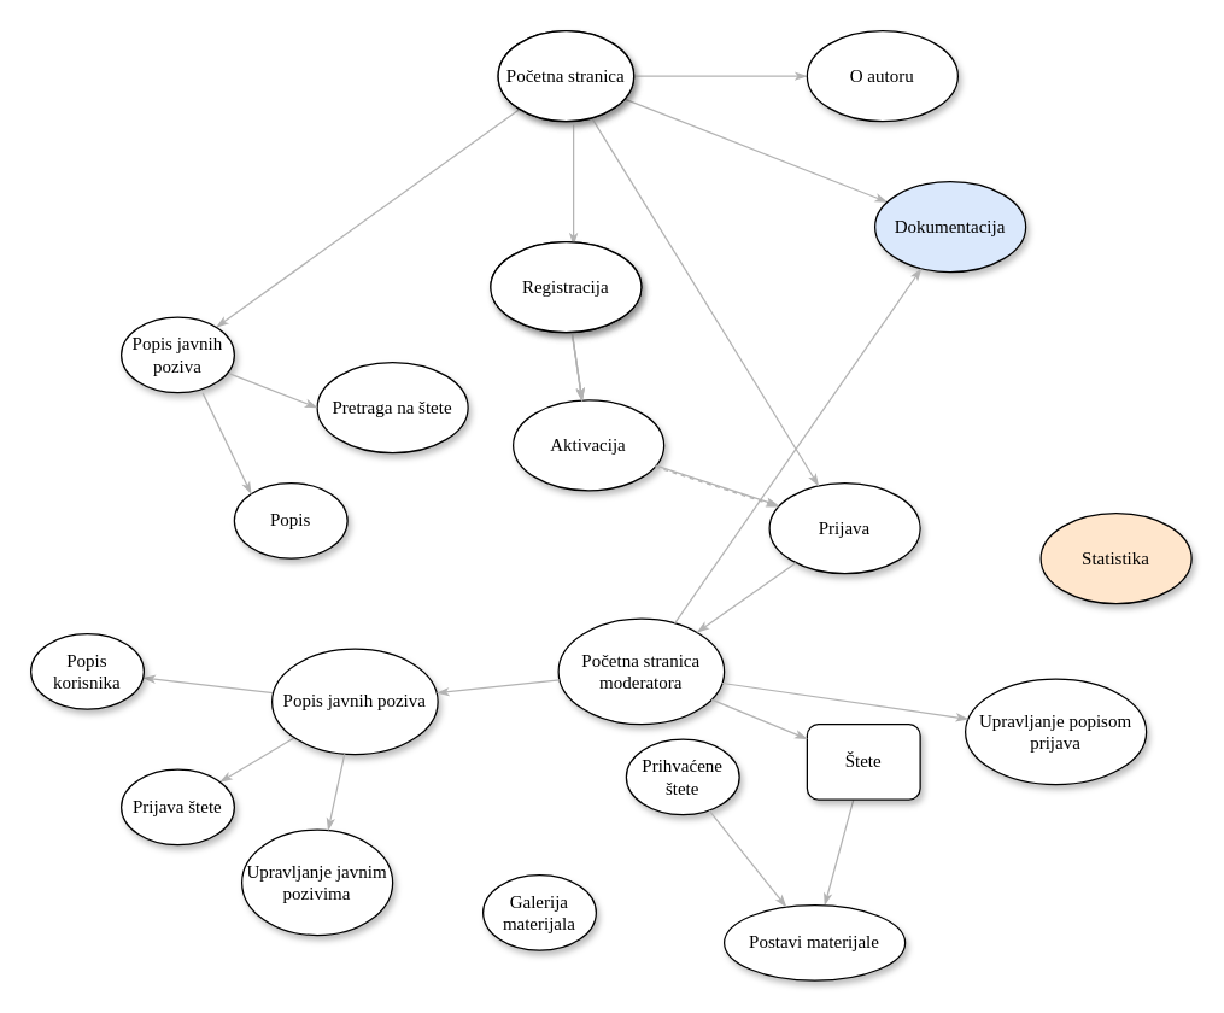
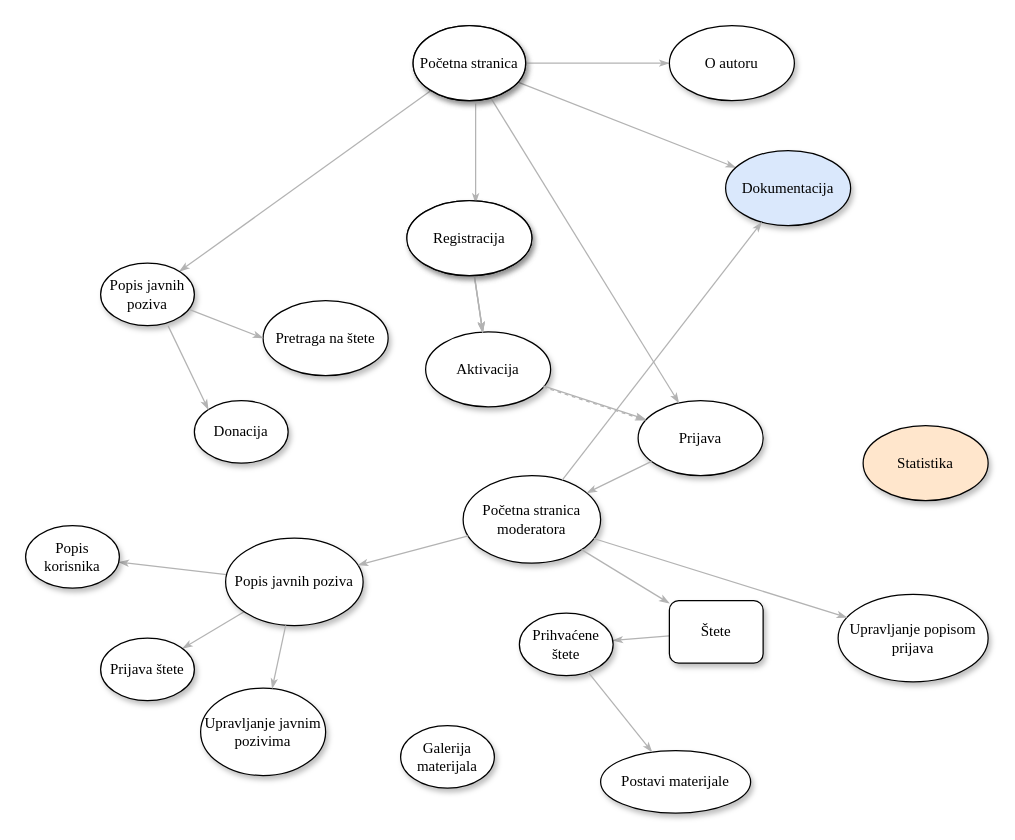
  <mxCell id="0" />
  <mxCell id="1" parent="0" />
  <mxCell id="2" value="" style="edgeStyle=none;rounded=1;html=1;labelBackgroundColor=none;startArrow=none;startFill=0;startSize=5;endArrow=classicThin;endFill=1;endSize=5;jettySize=auto;orthogonalLoop=1;strokeColor=#B3B3B3;strokeWidth=1;fontFamily=Verdana;fontSize=12" edge="1" parent="1" source="33" target="8"><mxGeometry relative="1" as="geometry"><mxPoint x="327.01" y="146.08" as="sourcePoint" /></mxGeometry></mxCell>
- <mxCell id="3" value="" style="edgeStyle=none;rounded=1;html=1;labelBackgroundColor=none;startArrow=none;startFill=0;startSize=5;endArrow=classicThin;endFill=1;endSize=5;jettySize=auto;orthogonalLoop=1;strokeColor=#B3B3B3;strokeWidth=1;fontFamily=Verdana;fontSize=12;" edge="1" parent="1" source="4" target="6"><mxGeometry relative="1" as="geometry"><mxPoint x="380.607" y="259.732" as="sourcePoint" /></mxGeometry></mxCell>
+ <mxCell id="3" value="" style="edgeStyle=none;rounded=1;html=1;labelBackgroundColor=none;startArrow=none;startFill=0;startSize=5;endArrow=classicThin;endFill=1;endSize=5;jettySize=auto;orthogonalLoop=1;strokeColor=#B3B3B3;strokeWidth=1;fontFamily=Verdana;fontSize=12;" edge="1" parent="1" source="4" target="5"><mxGeometry relative="1" as="geometry"><mxPoint x="380.607" y="259.732" as="sourcePoint" /></mxGeometry></mxCell>
  <mxCell id="4" value="&lt;span&gt;Štete&lt;/span&gt;" style="whiteSpace=wrap;html=1;shadow=1;comic=0;labelBackgroundColor=none;strokeWidth=1;fontFamily=Verdana;fontSize=12;align=center;rounded=1;" vertex="1" parent="1"><mxGeometry x="535" y="480" width="75" height="50" as="geometry" /></mxCell>
  <mxCell id="5" value="&lt;span&gt;Prihvaćene štete&lt;/span&gt;" style="ellipse;whiteSpace=wrap;html=1;rounded=0;shadow=1;comic=0;labelBackgroundColor=none;strokeWidth=1;fontFamily=Verdana;fontSize=12;align=center;" vertex="1" parent="1"><mxGeometry x="415" y="490" width="75" height="50" as="geometry" /></mxCell>
  <mxCell id="6" value="Postavi materijale" style="ellipse;whiteSpace=wrap;html=1;rounded=0;shadow=1;comic=0;labelBackgroundColor=none;strokeWidth=1;fontFamily=Verdana;fontSize=12;align=center;" vertex="1" parent="1"><mxGeometry x="480" y="600" width="120" height="50" as="geometry" /></mxCell>
  <mxCell id="7" value="" style="edgeStyle=none;rounded=1;html=1;labelBackgroundColor=none;startArrow=none;startFill=0;startSize=5;endArrow=classicThin;endFill=1;endSize=5;jettySize=auto;orthogonalLoop=1;strokeColor=#B3B3B3;strokeWidth=1;fontFamily=Verdana;fontSize=12" edge="1" parent="1" source="38" target="11"><mxGeometry relative="1" as="geometry"><mxPoint x="117.5" y="340" as="targetPoint" /></mxGeometry></mxCell>
  <mxCell id="8" value="Popis javnih poziva" style="ellipse;whiteSpace=wrap;html=1;rounded=0;shadow=1;comic=0;labelBackgroundColor=none;strokeWidth=1;fontFamily=Verdana;fontSize=12;align=center;" vertex="1" parent="1"><mxGeometry x="80" y="210" width="75" height="50" as="geometry" /></mxCell>
  <mxCell id="9" value="" style="edgeStyle=none;rounded=1;html=1;labelBackgroundColor=none;startArrow=none;startFill=0;startSize=5;endArrow=classicThin;endFill=1;endSize=5;jettySize=auto;orthogonalLoop=1;strokeColor=#B3B3B3;strokeWidth=1;fontFamily=Verdana;fontSize=12;" edge="1" parent="1" source="38" target="10"><mxGeometry relative="1" as="geometry" /></mxCell>
  <mxCell id="10" value="&lt;span&gt;Popis korisnika&lt;/span&gt;" style="ellipse;whiteSpace=wrap;html=1;rounded=0;shadow=1;comic=0;labelBackgroundColor=none;strokeWidth=1;fontFamily=Verdana;fontSize=12;align=center;" vertex="1" parent="1"><mxGeometry x="20" y="420" width="75" height="50" as="geometry" /></mxCell>
  <mxCell id="11" value="&lt;span&gt;Prijava štete&lt;/span&gt;" style="ellipse;whiteSpace=wrap;html=1;rounded=0;shadow=1;comic=0;labelBackgroundColor=none;strokeWidth=1;fontFamily=Verdana;fontSize=12;align=center;" vertex="1" parent="1"><mxGeometry x="80" y="510" width="75" height="50" as="geometry" /></mxCell>
- <mxCell id="12" value="&lt;span&gt;Popis&lt;/span&gt;" style="ellipse;whiteSpace=wrap;html=1;rounded=0;shadow=1;comic=0;labelBackgroundColor=none;strokeWidth=1;fontFamily=Verdana;fontSize=12;align=center;" vertex="1" parent="1"><mxGeometry x="155" y="320" width="75" height="50" as="geometry" /></mxCell>
+ <mxCell id="12" value="&lt;span&gt;Donacija&lt;/span&gt;" style="ellipse;whiteSpace=wrap;html=1;rounded=0;shadow=1;comic=0;labelBackgroundColor=none;strokeWidth=1;fontFamily=Verdana;fontSize=12;align=center;" vertex="1" parent="1"><mxGeometry x="155" y="320" width="75" height="50" as="geometry" /></mxCell>
  <mxCell id="13" value="" style="edgeStyle=none;rounded=1;html=1;labelBackgroundColor=none;startArrow=none;startFill=0;startSize=5;endArrow=classicThin;endFill=1;endSize=5;jettySize=auto;orthogonalLoop=1;strokeColor=#B3B3B3;strokeWidth=1;fontFamily=Verdana;fontSize=12;exitX=0.72;exitY=1.004;exitDx=0;exitDy=0;entryX=0;entryY=0;entryDx=0;entryDy=0;exitPerimeter=0;" edge="1" parent="1" source="8" target="12"><mxGeometry relative="1" as="geometry"><mxPoint x="154.31" y="265" as="sourcePoint" /><mxPoint x="154.31" y="345" as="targetPoint" /></mxGeometry></mxCell>
  <mxCell id="14" value="&lt;span&gt;Pretraga na štete&lt;/span&gt;" style="ellipse;whiteSpace=wrap;html=1;rounded=0;shadow=1;comic=0;labelBackgroundColor=none;strokeWidth=1;fontFamily=Verdana;fontSize=12;align=center;" vertex="1" parent="1"><mxGeometry x="210" y="240" width="100" height="60" as="geometry" /></mxCell>
  <mxCell id="15" value="" style="edgeStyle=none;rounded=1;html=1;labelBackgroundColor=none;startArrow=none;startFill=0;startSize=5;endArrow=classicThin;endFill=1;endSize=5;jettySize=auto;orthogonalLoop=1;strokeColor=#B3B3B3;strokeWidth=1;fontFamily=Verdana;fontSize=12;exitX=0.95;exitY=0.745;exitDx=0;exitDy=0;entryX=0;entryY=0.5;entryDx=0;entryDy=0;exitPerimeter=0;" edge="1" parent="1" source="8" target="14"><mxGeometry relative="1" as="geometry"><mxPoint x="160" y="252.88" as="sourcePoint" /><mxPoint x="191.983" y="300.002" as="targetPoint" /></mxGeometry></mxCell>
  <mxCell id="16" value="" style="edgeStyle=none;rounded=1;html=1;labelBackgroundColor=none;startArrow=none;startFill=0;startSize=5;endArrow=classicThin;endFill=1;endSize=5;jettySize=auto;orthogonalLoop=1;strokeColor=#B3B3B3;strokeWidth=1;fontFamily=Verdana;fontSize=12;" edge="1" parent="1" source="5" target="6"><mxGeometry relative="1" as="geometry"><mxPoint x="416.038" y="269.598" as="sourcePoint" /><mxPoint x="458" y="441" as="targetPoint" /><Array as="points" /></mxGeometry></mxCell>
  <mxCell id="17" value="Galerija materijala" style="ellipse;whiteSpace=wrap;html=1;rounded=0;shadow=1;comic=0;labelBackgroundColor=none;strokeWidth=1;fontFamily=Verdana;fontSize=12;align=center;" vertex="1" parent="1"><mxGeometry x="320" y="580" width="75" height="50" as="geometry" /></mxCell>
  <mxCell id="18" value="" style="edgeStyle=none;rounded=1;html=1;labelBackgroundColor=none;startArrow=none;startFill=0;startSize=5;endArrow=classicThin;endFill=1;endSize=5;jettySize=auto;orthogonalLoop=1;strokeColor=#B3B3B3;strokeWidth=1;fontFamily=Verdana;fontSize=12" edge="1" parent="1" source="19" target="20"><mxGeometry relative="1" as="geometry" /></mxCell>
  <mxCell id="19" value="Početna stranica" style="ellipse;whiteSpace=wrap;html=1;rounded=0;shadow=1;comic=0;labelBackgroundColor=none;strokeWidth=1;fontFamily=Verdana;fontSize=12;align=center;" vertex="1" parent="1"><mxGeometry x="330" width="90" height="60" as="geometry" y="20" /></mxCell>
  <mxCell id="20" value="&lt;span&gt;Dokumentacija&lt;/span&gt;" style="ellipse;whiteSpace=wrap;html=1;rounded=0;shadow=1;comic=0;labelBackgroundColor=none;strokeWidth=1;fontFamily=Verdana;fontSize=12;align=center;fillColor=#dae8fc;" vertex="1" parent="1"><mxGeometry x="580" y="120" width="100" height="60" as="geometry" /></mxCell>
  <mxCell id="21" value="" style="edgeStyle=none;rounded=1;html=1;labelBackgroundColor=none;startArrow=none;startFill=0;startSize=5;endArrow=classicThin;endFill=1;endSize=5;jettySize=auto;orthogonalLoop=1;strokeColor=#B3B3B3;strokeWidth=1;fontFamily=Verdana;fontSize=12" edge="1" parent="1" source="19" target="22"><mxGeometry relative="1" as="geometry"><mxPoint x="440.002" y="-34.806" as="sourcePoint" /></mxGeometry></mxCell>
  <mxCell id="22" value="&lt;span&gt;O autoru&lt;br&gt;&lt;/span&gt;" style="ellipse;whiteSpace=wrap;html=1;rounded=0;shadow=1;comic=0;labelBackgroundColor=none;strokeWidth=1;fontFamily=Verdana;fontSize=12;align=center;" vertex="1" parent="1"><mxGeometry x="535" width="100" height="60" as="geometry" y="20" /></mxCell>
  <mxCell id="23" value="&lt;span&gt;Prijava&lt;/span&gt;" style="ellipse;whiteSpace=wrap;html=1;rounded=0;shadow=1;comic=0;labelBackgroundColor=none;strokeWidth=1;fontFamily=Verdana;fontSize=12;align=center;" vertex="1" parent="1"><mxGeometry x="510" y="320" width="100" height="60" as="geometry" /></mxCell>
  <mxCell id="24" value="" style="edgeStyle=none;rounded=1;html=1;labelBackgroundColor=none;startArrow=none;startFill=0;startSize=5;endArrow=classicThin;endFill=1;endSize=5;jettySize=auto;orthogonalLoop=1;strokeColor=#B3B3B3;strokeWidth=1;fontFamily=Verdana;fontSize=12" edge="1" parent="1" source="19" target="23"><mxGeometry relative="1" as="geometry"><mxPoint x="380" y="91.549" as="sourcePoint" /><mxPoint x="554.297" y="159.997" as="targetPoint" /></mxGeometry></mxCell>
  <mxCell id="25" value="&lt;span&gt;Registracija&lt;/span&gt;" style="ellipse;whiteSpace=wrap;html=1;rounded=0;shadow=1;comic=0;labelBackgroundColor=none;strokeWidth=1;fontFamily=Verdana;fontSize=12;align=center;" vertex="1" parent="1"><mxGeometry x="325" y="160" width="100" height="60" as="geometry" /></mxCell>
  <mxCell id="26" value="Aktivacija" style="ellipse;whiteSpace=wrap;html=1;rounded=0;shadow=1;comic=0;labelBackgroundColor=none;strokeWidth=1;fontFamily=Verdana;fontSize=12;align=center;" vertex="1" parent="1"><mxGeometry x="340" y="265" width="100" height="60" as="geometry" /></mxCell>
  <mxCell id="27" value="" style="edgeStyle=none;rounded=1;html=1;labelBackgroundColor=none;startArrow=none;startFill=0;startSize=5;endArrow=classicThin;endFill=1;endSize=5;jettySize=auto;orthogonalLoop=1;strokeColor=#B3B3B3;strokeWidth=1;fontFamily=Verdana;fontSize=12" edge="1" parent="1" source="25" target="26"><mxGeometry relative="1" as="geometry"><mxPoint x="580" y="275" as="sourcePoint" /><mxPoint x="580" y="405" as="targetPoint" /></mxGeometry></mxCell>
  <mxCell id="28" value="" style="edgeStyle=none;rounded=1;html=1;labelBackgroundColor=none;startArrow=none;startFill=0;startSize=5;endArrow=classicThin;endFill=1;endSize=5;jettySize=auto;orthogonalLoop=1;strokeColor=#B3B3B3;strokeWidth=1;fontFamily=Verdana;fontSize=12;dashed=1;" edge="1" parent="1" source="26" target="23"><mxGeometry relative="1" as="geometry"><mxPoint x="400.651" y="278.492" as="sourcePoint" /><mxPoint x="424.331" y="321.511" as="targetPoint" /></mxGeometry></mxCell>
  <mxCell id="29" value="" style="edgeStyle=none;rounded=1;html=1;labelBackgroundColor=none;startArrow=none;startFill=0;startSize=5;endArrow=classicThin;endFill=1;endSize=5;jettySize=auto;orthogonalLoop=1;strokeColor=#B3B3B3;strokeWidth=1;fontFamily=Verdana;fontSize=12" edge="1" parent="1"><mxGeometry relative="1" as="geometry"><mxPoint x="380" y="82.25" as="sourcePoint" /><mxPoint x="380" y="162.25" as="targetPoint" /></mxGeometry></mxCell>
  <mxCell id="30" value="" style="edgeStyle=none;rounded=1;html=1;labelBackgroundColor=none;startArrow=none;startFill=0;startSize=5;endArrow=classicThin;endFill=1;endSize=5;jettySize=auto;orthogonalLoop=1;strokeColor=#B3B3B3;strokeWidth=1;fontFamily=Verdana;fontSize=12" edge="1" parent="1"><mxGeometry relative="1" as="geometry"><mxPoint x="378.987" y="220.794" as="sourcePoint" /><mxPoint x="385.73" y="266" as="targetPoint" /></mxGeometry></mxCell>
  <mxCell id="31" value="" style="edgeStyle=none;rounded=1;html=1;labelBackgroundColor=none;startArrow=none;startFill=0;startSize=5;endArrow=classicThin;endFill=1;endSize=5;jettySize=auto;orthogonalLoop=1;strokeColor=#B3B3B3;strokeWidth=1;fontFamily=Verdana;fontSize=12" edge="1" parent="1"><mxGeometry relative="1" as="geometry"><mxPoint x="378.987" y="219.904" as="sourcePoint" /><mxPoint x="385.73" y="265.11" as="targetPoint" /></mxGeometry></mxCell>
  <mxCell id="32" value="" style="edgeStyle=none;rounded=1;html=1;labelBackgroundColor=none;startArrow=none;startFill=0;startSize=5;endArrow=classicThin;endFill=1;endSize=5;jettySize=auto;orthogonalLoop=1;strokeColor=#B3B3B3;strokeWidth=1;fontFamily=Verdana;fontSize=12" edge="1" parent="1"><mxGeometry relative="1" as="geometry"><mxPoint x="434.118" y="308.228" as="sourcePoint" /><mxPoint x="515.99" y="334.872" as="targetPoint" /></mxGeometry></mxCell>
  <mxCell id="33" value="Početna stranica" style="ellipse;whiteSpace=wrap;html=1;rounded=0;shadow=1;comic=0;labelBackgroundColor=none;strokeWidth=1;fontFamily=Verdana;fontSize=12;align=center;" vertex="1" parent="1"><mxGeometry x="330" width="90" height="60" as="geometry" y="20" /></mxCell>
  <mxCell id="34" value="&lt;span&gt;Registracija&lt;/span&gt;" style="ellipse;whiteSpace=wrap;html=1;rounded=0;shadow=1;comic=0;labelBackgroundColor=none;strokeWidth=1;fontFamily=Verdana;fontSize=12;align=center;" vertex="1" parent="1"><mxGeometry x="325" y="160" width="100" height="60" as="geometry" /></mxCell>
- <mxCell id="35" value="&lt;span&gt;Početna stranica moderatora&lt;/span&gt;" style="ellipse;whiteSpace=wrap;html=1;rounded=0;shadow=1;comic=0;labelBackgroundColor=none;strokeWidth=1;fontFamily=Verdana;fontSize=12;align=center;" vertex="1" parent="1"><mxGeometry x="370" y="410" width="110" height="70" as="geometry" /></mxCell>
+ <mxCell id="35" value="&lt;span&gt;Početna stranica moderatora&lt;/span&gt;" style="ellipse;whiteSpace=wrap;html=1;rounded=0;shadow=1;comic=0;labelBackgroundColor=none;strokeWidth=1;fontFamily=Verdana;fontSize=12;align=center;" vertex="1" parent="1"><mxGeometry x="370" y="380" width="110" height="70" as="geometry" /></mxCell>
  <mxCell id="36" value="" style="edgeStyle=none;rounded=1;html=1;labelBackgroundColor=none;startArrow=none;startFill=0;startSize=5;endArrow=classicThin;endFill=1;endSize=5;jettySize=auto;orthogonalLoop=1;strokeColor=#B3B3B3;strokeWidth=1;fontFamily=Verdana;fontSize=12;" edge="1" parent="1" source="23" target="35"><mxGeometry relative="1" as="geometry"><mxPoint x="562.289" y="487.225" as="sourcePoint" /><mxPoint x="495.105" y="512.65" as="targetPoint" /></mxGeometry></mxCell>
  <mxCell id="37" value="" style="edgeStyle=none;rounded=1;html=1;labelBackgroundColor=none;startArrow=none;startFill=0;startSize=5;endArrow=classicThin;endFill=1;endSize=5;jettySize=auto;orthogonalLoop=1;strokeColor=#B3B3B3;strokeWidth=1;fontFamily=Verdana;fontSize=12;" edge="1" parent="1" source="35" target="4"><mxGeometry relative="1" as="geometry"><mxPoint x="572.289" y="497.225" as="sourcePoint" /><mxPoint x="505.105" y="522.65" as="targetPoint" /></mxGeometry></mxCell>
  <mxCell id="38" value="Popis javnih poziva" style="ellipse;whiteSpace=wrap;html=1;rounded=0;shadow=1;comic=0;labelBackgroundColor=none;strokeWidth=1;fontFamily=Verdana;fontSize=12;align=center;" vertex="1" parent="1"><mxGeometry x="180" y="430" width="110" height="70" as="geometry" /></mxCell>
  <mxCell id="39" value="" style="edgeStyle=none;rounded=1;html=1;labelBackgroundColor=none;startArrow=none;startFill=0;startSize=5;endArrow=classicThin;endFill=1;endSize=5;jettySize=auto;orthogonalLoop=1;strokeColor=#B3B3B3;strokeWidth=1;fontFamily=Verdana;fontSize=12;" edge="1" parent="1" source="35" target="38"><mxGeometry relative="1" as="geometry"><mxPoint x="310.003" y="400.128" as="sourcePoint" /><mxPoint x="223.739" y="390" as="targetPoint" /></mxGeometry></mxCell>
  <mxCell id="40" value="&lt;span&gt;Upravljanje javnim pozivima&lt;/span&gt;" style="ellipse;whiteSpace=wrap;html=1;rounded=0;shadow=1;comic=0;labelBackgroundColor=none;strokeWidth=1;fontFamily=Verdana;fontSize=12;align=center;" vertex="1" parent="1"><mxGeometry x="160" y="550" width="100" height="70" as="geometry" /></mxCell>
  <mxCell id="41" value="" style="edgeStyle=none;rounded=1;html=1;labelBackgroundColor=none;startArrow=none;startFill=0;startSize=5;endArrow=classicThin;endFill=1;endSize=5;jettySize=auto;orthogonalLoop=1;strokeColor=#B3B3B3;strokeWidth=1;fontFamily=Verdana;fontSize=12" edge="1" parent="1" source="38" target="40"><mxGeometry relative="1" as="geometry"><mxPoint x="155.409" y="528.302" as="targetPoint" /><mxPoint x="204.841" y="498.915" as="sourcePoint" /></mxGeometry></mxCell>
- <mxCell id="42" value="&lt;span&gt;Upravljanje popisom prijava&lt;/span&gt;" style="ellipse;whiteSpace=wrap;html=1;rounded=0;shadow=1;comic=0;labelBackgroundColor=none;strokeWidth=1;fontFamily=Verdana;fontSize=12;align=center;" vertex="1" parent="1"><mxGeometry x="640" y="450" width="120" height="70" as="geometry" /></mxCell>
+ <mxCell id="42" value="&lt;span&gt;Upravljanje popisom prijava&lt;/span&gt;" style="ellipse;whiteSpace=wrap;html=1;rounded=0;shadow=1;comic=0;labelBackgroundColor=none;strokeWidth=1;fontFamily=Verdana;fontSize=12;align=center;" vertex="1" parent="1"><mxGeometry x="670" y="475" width="120" height="70" as="geometry" /></mxCell>
  <mxCell id="43" value="" style="edgeStyle=none;rounded=1;html=1;labelBackgroundColor=none;startArrow=none;startFill=0;startSize=5;endArrow=classicThin;endFill=1;endSize=5;jettySize=auto;orthogonalLoop=1;strokeColor=#B3B3B3;strokeWidth=1;fontFamily=Verdana;fontSize=12;" edge="1" parent="1" source="35" target="42"><mxGeometry relative="1" as="geometry"><mxPoint x="484.46" y="440.309" as="sourcePoint" /><mxPoint x="561.045" y="464.389" as="targetPoint" /></mxGeometry></mxCell>
  <mxCell id="44" value="&lt;span&gt;Statistika&lt;/span&gt;" style="ellipse;whiteSpace=wrap;html=1;rounded=0;shadow=1;comic=0;labelBackgroundColor=none;strokeWidth=1;fontFamily=Verdana;fontSize=12;align=center;fillColor=#ffe6cc;" vertex="1" parent="1"><mxGeometry x="690" y="340" width="100" height="60" as="geometry" /></mxCell>
  <mxCell id="45" value="" style="edgeStyle=none;rounded=1;html=1;labelBackgroundColor=none;startArrow=none;startFill=0;startSize=5;endArrow=classicThin;endFill=1;endSize=5;jettySize=auto;orthogonalLoop=1;strokeColor=#B3B3B3;strokeWidth=1;fontFamily=Verdana;fontSize=12;" edge="1" parent="1" source="35" target="20"><mxGeometry relative="1" as="geometry"><mxPoint x="486.066" y="437.999" as="sourcePoint" /><mxPoint x="655.008" y="481.002" as="targetPoint" /></mxGeometry></mxCell>
